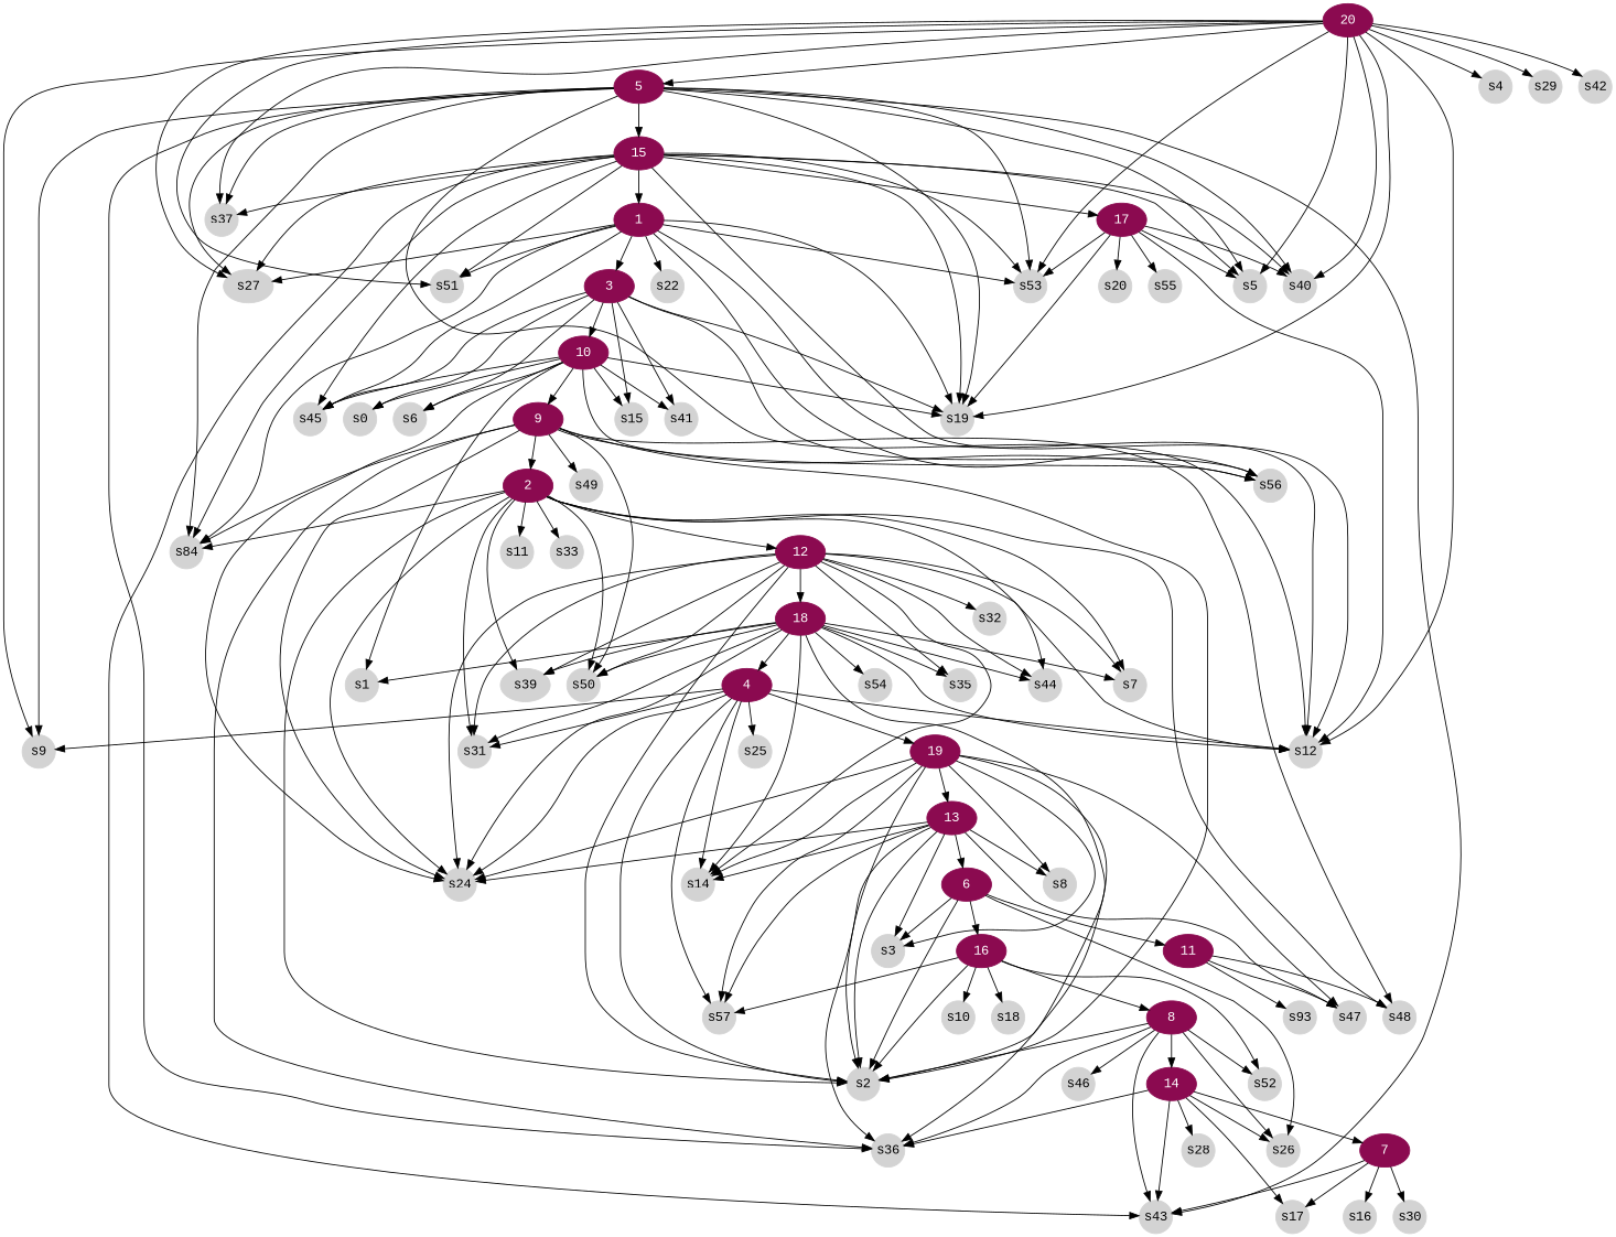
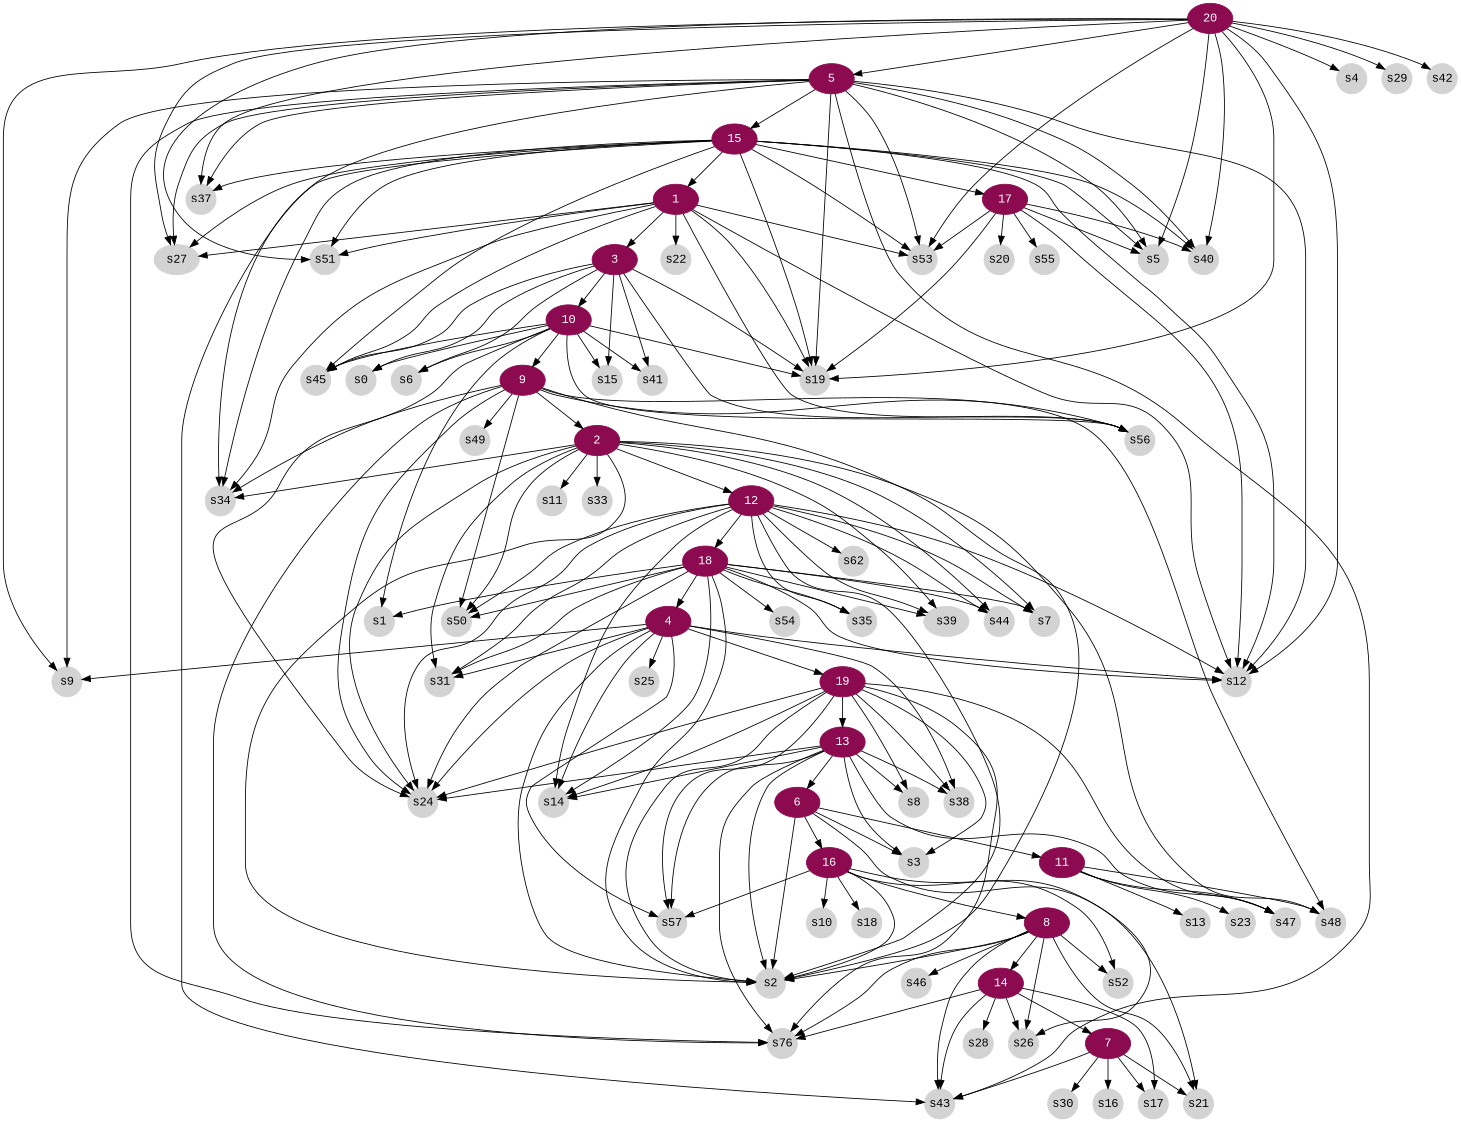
  digraph {
    fontname="Liberation Mono"
    node [color=lightgrey fontcolor=black fontname="Liberation Mono" style=filled fixedsize=true shape=circle]
    edge [fontname="Liberation Mono"]
    15 [color=deeppink4 fontcolor=white fixedsize="" shape=""]
    1 [color=deeppink4 fontcolor=white fixedsize="" shape=""]
    17 [color=deeppink4 fontcolor=white fixedsize="" shape=""]
    s12
    s19
    s27 [shape=ellipse]
-   s34 [label=s84]
+   s34
    s45
    s51
    s53
    s5
    s37
    s40
    s43
    3 [color=deeppink4 fontcolor=white fixedsize="" shape=""]
    s22
    s56
    s20
    s55
    10 [color=deeppink4 fontcolor=white fixedsize="" shape=""]
    s0
    s6
    s15
    s41
    9 [color=deeppink4 fontcolor=white fixedsize="" shape=""]
    2 [color=deeppink4 fontcolor=white fixedsize="" shape=""]
    s2
    s24
    s48
    s50
-   s36
+   s36 [label=s76]
    s49
    12 [color=deeppink4 fontcolor=white fixedsize="" shape=""]
    s7
    s11
    s31
    s33
    s39 [shape=ellipse]
    s44
    18 [color=deeppink4 fontcolor=white fixedsize="" shape=""]
    s14
    s35
-   s32
+   s32 [label=s62]
    s1
    4 [color=deeppink4 fontcolor=white fixedsize="" shape=""]
    s54
    19 [color=deeppink4 fontcolor=white fixedsize="" shape=""]
    s9
    s25
+   s38
    s57
    13 [color=deeppink4 fontcolor=white fixedsize="" shape=""]
    s3
    s47
    s8
    20 [color=deeppink4 fontcolor=white fixedsize="" shape=""]
    5 [color=deeppink4 fontcolor=white fixedsize="" shape=""]
    s4
    s29
    s42
    6 [color=deeppink4 fontcolor=white fixedsize="" shape=""]
    16 [color=deeppink4 fontcolor=white fixedsize="" shape=""]
    11 [color=deeppink4 fontcolor=white fixedsize="" shape=""]
    s26
+   s21
    8 [color=deeppink4 fontcolor=white fixedsize="" shape=""]
    s52
    s10
    s18
-   s23 [label=s93]
+   s13
+   s23
    14 [color=deeppink4 fontcolor=white fixedsize="" shape=""]
    7 [color=deeppink4 fontcolor=white fixedsize="" shape=""]
    s17
    s28
    s16
    s30
    s46
    15 -> 1
    15 -> 17
    15 -> s12
    15 -> s19
    15 -> s27
    15 -> s34
    15 -> s45
    15 -> s51
    15 -> s53
    15 -> s5
    15 -> s37
    15 -> s40
    15 -> s43
    1 -> s12
    1 -> s19
    1 -> s27
    1 -> s34
    1 -> s45
    1 -> s51
    1 -> s53
    1 -> 3
    1 -> s22
    1 -> s56
    17 -> s12
    17 -> s19
    17 -> s53
    17 -> s5
    17 -> s40
    17 -> s20
    17 -> s55
    3 -> s19
    3 -> s45
    3 -> s56
    3 -> 10
    3 -> s0
    3 -> s6
    3 -> s15
    3 -> s41
    10 -> s19
    10 -> s45
    10 -> s56
    10 -> s0
    10 -> s6
    10 -> s15
    10 -> s41
    10 -> 9
    10 -> s24
    10 -> s1
    9 -> s34
    9 -> s56
    9 -> 2
    9 -> s2
    9 -> s24
    9 -> s48
    9 -> s50
    9 -> s36
    9 -> s49
    2 -> s34
    2 -> s2
    2 -> s24
    2 -> s48
    2 -> s50
    2 -> 12
    2 -> s7
    2 -> s11
    2 -> s31
    2 -> s33
    2 -> s39
    2 -> s44
    12 -> s12
    12 -> s2
    12 -> s24
    12 -> s50
    12 -> s7
    12 -> s31
    12 -> s39
    12 -> s44
    12 -> 18
    12 -> s14
    12 -> s35
    12 -> s32
    18 -> s12
    18 -> s2
    18 -> s24
    18 -> s50
    18 -> s7
    18 -> s31
    18 -> s39
    18 -> s44
    18 -> s14
    18 -> s35
    18 -> s1
    18 -> 4
    18 -> s54
    4 -> s12
    4 -> s2
    4 -> s24
    4 -> s31
    4 -> s14
    4 -> 19
    4 -> s9
    4 -> s25
+   4 -> s38
    4 -> s57
    19 -> s2
    19 -> s24
    19 -> s36
    19 -> s14
+   19 -> s38
    19 -> s57
    19 -> 13
    19 -> s3
    19 -> s47
    19 -> s8
    13 -> s2
    13 -> s24
    13 -> s36
    13 -> s14
+   13 -> s38
    13 -> s57
    13 -> s3
    13 -> s47
    13 -> s8
    13 -> 6
    20 -> s12
    20 -> s19
    20 -> s27
    20 -> s51
    20 -> s53
    20 -> s5
    20 -> s37
    20 -> s40
    20 -> s9
    20 -> 5
    20 -> s4
    20 -> s29
    20 -> s42
    5 -> 15
    5 -> s12
    5 -> s19
    5 -> s27
    5 -> s34
    5 -> s53
    5 -> s5
    5 -> s37
    5 -> s40
    5 -> s43
    5 -> s36
    5 -> s9
    6 -> s2
    6 -> s3
    6 -> 16
    6 -> 11
    6 -> s26
    16 -> s2
    16 -> s57
+   16 -> s21
    16 -> 8
    16 -> s52
    16 -> s10
    16 -> s18
    11 -> s48
    11 -> s47
+   11 -> s13
    11 -> s23
    8 -> s43
    8 -> s2
    8 -> s36
    8 -> s26
+   8 -> s21
    8 -> s52
    8 -> 14
    8 -> s46
    14 -> s43
    14 -> s36
    14 -> s26
    14 -> 7
    14 -> s17
    14 -> s28
    7 -> s43
+   7 -> s21
    7 -> s17
    7 -> s16
    7 -> s30
  }
